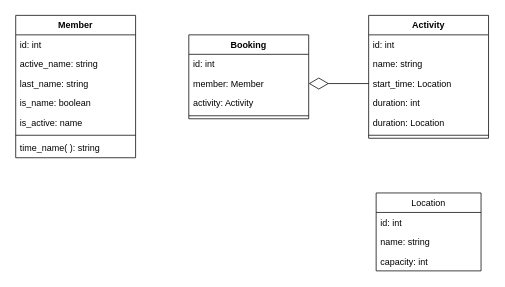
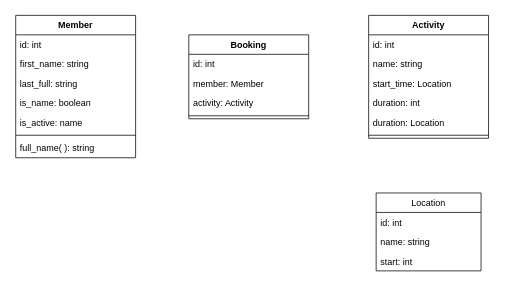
  <mxCell id="0" />
  <mxCell id="1" parent="0" />
  <mxCell id="2" value="Location" style="swimlane;fontStyle=0;childLayout=stackLayout;horizontal=1;startSize=26;fillColor=none;horizontalStack=0;resizeParent=1;resizeParentMax=0;resizeLast=0;collapsible=1;marginBottom=0;" parent="1" vertex="1"><mxGeometry x="501" y="257" width="140" height="104" as="geometry" /></mxCell>
  <mxCell id="3" value="id: int" style="text;strokeColor=none;fillColor=none;align=left;verticalAlign=top;spacingLeft=4;spacingRight=4;overflow=hidden;rotatable=0;points=[[0,0.5],[1,0.5]];portConstraint=eastwest;" parent="2" vertex="1"><mxGeometry y="26" width="140" height="26" as="geometry" /></mxCell>
  <mxCell id="4" value="name: string" style="text;strokeColor=none;fillColor=none;align=left;verticalAlign=top;spacingLeft=4;spacingRight=4;overflow=hidden;rotatable=0;points=[[0,0.5],[1,0.5]];portConstraint=eastwest;" parent="2" vertex="1"><mxGeometry y="52" width="140" height="26" as="geometry" /></mxCell>
- <mxCell id="5" value="capacity: int" style="text;strokeColor=none;fillColor=none;align=left;verticalAlign=top;spacingLeft=4;spacingRight=4;overflow=hidden;rotatable=0;points=[[0,0.5],[1,0.5]];portConstraint=eastwest;" parent="2" vertex="1"><mxGeometry y="78" width="140" height="26" as="geometry" /></mxCell>
+ <mxCell id="5" value="start: int" style="text;strokeColor=none;fillColor=none;align=left;verticalAlign=top;spacingLeft=4;spacingRight=4;overflow=hidden;rotatable=0;points=[[0,0.5],[1,0.5]];portConstraint=eastwest;" parent="2" vertex="1"><mxGeometry y="78" width="140" height="26" as="geometry" /></mxCell>
  <mxCell id="6" value="Member" style="swimlane;fontStyle=1;align=center;verticalAlign=top;childLayout=stackLayout;horizontal=1;startSize=26;horizontalStack=0;resizeParent=1;resizeParentMax=0;resizeLast=0;collapsible=1;marginBottom=0;" parent="1" vertex="1"><mxGeometry x="20" y="20" width="160" height="190" as="geometry" /></mxCell>
  <mxCell id="7" value="id: int" style="text;strokeColor=none;fillColor=none;align=left;verticalAlign=top;spacingLeft=4;spacingRight=4;overflow=hidden;rotatable=0;points=[[0,0.5],[1,0.5]];portConstraint=eastwest;" parent="6" vertex="1"><mxGeometry y="26" width="160" height="26" as="geometry" /></mxCell>
- <mxCell id="8" value="active_name: string" style="text;strokeColor=none;fillColor=none;align=left;verticalAlign=top;spacingLeft=4;spacingRight=4;overflow=hidden;rotatable=0;points=[[0,0.5],[1,0.5]];portConstraint=eastwest;" parent="6" vertex="1"><mxGeometry y="52" width="160" height="26" as="geometry" /></mxCell>
- <mxCell id="9" value="last_name: string" style="text;strokeColor=none;fillColor=none;align=left;verticalAlign=top;spacingLeft=4;spacingRight=4;overflow=hidden;rotatable=0;points=[[0,0.5],[1,0.5]];portConstraint=eastwest;" parent="6" vertex="1"><mxGeometry y="78" width="160" height="26" as="geometry" /></mxCell>
+ <mxCell id="8" value="first_name: string" style="text;strokeColor=none;fillColor=none;align=left;verticalAlign=top;spacingLeft=4;spacingRight=4;overflow=hidden;rotatable=0;points=[[0,0.5],[1,0.5]];portConstraint=eastwest;" parent="6" vertex="1"><mxGeometry y="52" width="160" height="26" as="geometry" /></mxCell>
+ <mxCell id="9" value="last_full: string" style="text;strokeColor=none;fillColor=none;align=left;verticalAlign=top;spacingLeft=4;spacingRight=4;overflow=hidden;rotatable=0;points=[[0,0.5],[1,0.5]];portConstraint=eastwest;" parent="6" vertex="1"><mxGeometry y="78" width="160" height="26" as="geometry" /></mxCell>
  <mxCell id="10" value="is_name: boolean" style="text;strokeColor=none;fillColor=none;align=left;verticalAlign=top;spacingLeft=4;spacingRight=4;overflow=hidden;rotatable=0;points=[[0,0.5],[1,0.5]];portConstraint=eastwest;" parent="6" vertex="1"><mxGeometry y="104" width="160" height="26" as="geometry" /></mxCell>
  <mxCell id="11" value="is_active: name" style="text;strokeColor=none;fillColor=none;align=left;verticalAlign=top;spacingLeft=4;spacingRight=4;overflow=hidden;rotatable=0;points=[[0,0.5],[1,0.5]];portConstraint=eastwest;" parent="6" vertex="1"><mxGeometry y="130" width="160" height="26" as="geometry" /></mxCell>
  <mxCell id="12" value="" style="line;strokeWidth=1;fillColor=none;align=left;verticalAlign=middle;spacingTop=-1;spacingLeft=3;spacingRight=3;rotatable=0;labelPosition=right;points=[];portConstraint=eastwest;" parent="6" vertex="1"><mxGeometry y="156" width="160" height="8" as="geometry" /></mxCell>
- <mxCell id="13" value="time_name( ): string" style="text;strokeColor=none;fillColor=none;align=left;verticalAlign=top;spacingLeft=4;spacingRight=4;overflow=hidden;rotatable=0;points=[[0,0.5],[1,0.5]];portConstraint=eastwest;" parent="6" vertex="1"><mxGeometry y="164" width="160" height="26" as="geometry" /></mxCell>
+ <mxCell id="13" value="full_name( ): string" style="text;strokeColor=none;fillColor=none;align=left;verticalAlign=top;spacingLeft=4;spacingRight=4;overflow=hidden;rotatable=0;points=[[0,0.5],[1,0.5]];portConstraint=eastwest;" parent="6" vertex="1"><mxGeometry y="164" width="160" height="26" as="geometry" /></mxCell>
  <mxCell id="14" value="Activity" style="swimlane;fontStyle=1;align=center;verticalAlign=top;childLayout=stackLayout;horizontal=1;startSize=26;horizontalStack=0;resizeParent=1;resizeParentMax=0;resizeLast=0;collapsible=1;marginBottom=0;" parent="1" vertex="1"><mxGeometry x="491" y="20" width="160" height="164" as="geometry" /></mxCell>
  <mxCell id="15" value="id: int" style="text;strokeColor=none;fillColor=none;align=left;verticalAlign=top;spacingLeft=4;spacingRight=4;overflow=hidden;rotatable=0;points=[[0,0.5],[1,0.5]];portConstraint=eastwest;" parent="14" vertex="1"><mxGeometry y="26" width="160" height="26" as="geometry" /></mxCell>
  <mxCell id="16" value="name: string" style="text;strokeColor=none;fillColor=none;align=left;verticalAlign=top;spacingLeft=4;spacingRight=4;overflow=hidden;rotatable=0;points=[[0,0.5],[1,0.5]];portConstraint=eastwest;" parent="14" vertex="1"><mxGeometry y="52" width="160" height="26" as="geometry" /></mxCell>
  <mxCell id="17" value="start_time: Location" style="text;strokeColor=none;fillColor=none;align=left;verticalAlign=top;spacingLeft=4;spacingRight=4;overflow=hidden;rotatable=0;points=[[0,0.5],[1,0.5]];portConstraint=eastwest;" parent="14" vertex="1"><mxGeometry y="78" width="160" height="26" as="geometry" /></mxCell>
  <mxCell id="18" value="duration: int" style="text;strokeColor=none;fillColor=none;align=left;verticalAlign=top;spacingLeft=4;spacingRight=4;overflow=hidden;rotatable=0;points=[[0,0.5],[1,0.5]];portConstraint=eastwest;" parent="14" vertex="1"><mxGeometry y="104" width="160" height="26" as="geometry" /></mxCell>
  <mxCell id="19" value="duration: Location" style="text;strokeColor=none;fillColor=none;align=left;verticalAlign=top;spacingLeft=4;spacingRight=4;overflow=hidden;rotatable=0;points=[[0,0.5],[1,0.5]];portConstraint=eastwest;" parent="14" vertex="1"><mxGeometry y="130" width="160" height="26" as="geometry" /></mxCell>
  <mxCell id="20" value="" style="line;strokeWidth=1;fillColor=none;align=left;verticalAlign=middle;spacingTop=-1;spacingLeft=3;spacingRight=3;rotatable=0;labelPosition=right;points=[];portConstraint=eastwest;" parent="14" vertex="1"><mxGeometry y="156" width="160" height="8" as="geometry" /></mxCell>
  <mxCell id="21" value="Booking" style="swimlane;fontStyle=1;align=center;verticalAlign=top;childLayout=stackLayout;horizontal=1;startSize=26;horizontalStack=0;resizeParent=1;resizeParentMax=0;resizeLast=0;collapsible=1;marginBottom=0;" parent="1" vertex="1"><mxGeometry x="251" y="46" width="160" height="112" as="geometry" /></mxCell>
  <mxCell id="22" value="id: int" style="text;strokeColor=none;fillColor=none;align=left;verticalAlign=top;spacingLeft=4;spacingRight=4;overflow=hidden;rotatable=0;points=[[0,0.5],[1,0.5]];portConstraint=eastwest;" parent="21" vertex="1"><mxGeometry y="26" width="160" height="26" as="geometry" /></mxCell>
  <mxCell id="23" value="member: Member" style="text;strokeColor=none;fillColor=none;align=left;verticalAlign=top;spacingLeft=4;spacingRight=4;overflow=hidden;rotatable=0;points=[[0,0.5],[1,0.5]];portConstraint=eastwest;" parent="21" vertex="1"><mxGeometry y="52" width="160" height="26" as="geometry" /></mxCell>
  <mxCell id="24" value="activity: Activity" style="text;strokeColor=none;fillColor=none;align=left;verticalAlign=top;spacingLeft=4;spacingRight=4;overflow=hidden;rotatable=0;points=[[0,0.5],[1,0.5]];portConstraint=eastwest;" parent="21" vertex="1"><mxGeometry y="78" width="160" height="26" as="geometry" /></mxCell>
  <mxCell id="25" value="" style="line;strokeWidth=1;fillColor=none;align=left;verticalAlign=middle;spacingTop=-1;spacingLeft=3;spacingRight=3;rotatable=0;labelPosition=right;points=[];portConstraint=eastwest;" parent="21" vertex="1"><mxGeometry y="104" width="160" height="8" as="geometry" /></mxCell>
- <mxCell id="26" value="" style="endArrow=diamondThin;endFill=0;endSize=24;html=1;entryX=1;entryY=0.5;entryDx=0;entryDy=0;exitX=0;exitY=0.5;exitDx=0;exitDy=0;" parent="1" source="17" target="23" edge="1"><mxGeometry width="160" relative="1" as="geometry"><mxPoint x="410" y="227" as="sourcePoint" /><mxPoint x="570" y="227" as="targetPoint" /></mxGeometry></mxCell>
